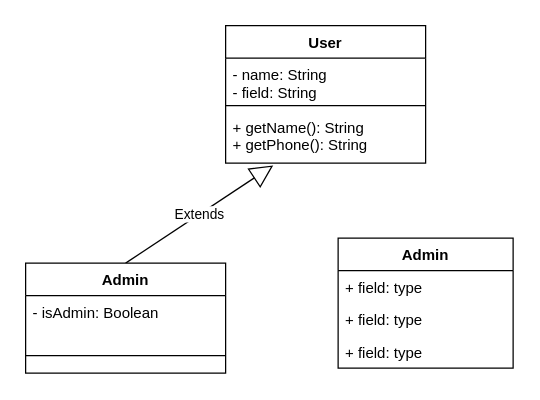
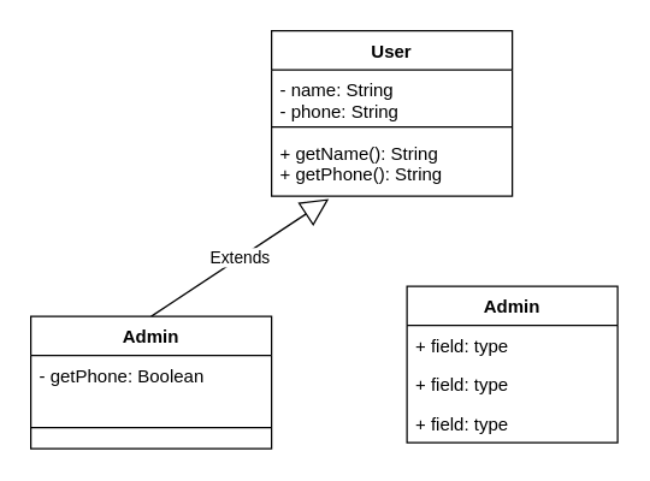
  <mxCell id="0" />
  <mxCell id="1" parent="0" />
  <mxCell id="2" value="User" style="swimlane;fontStyle=1;align=center;verticalAlign=top;childLayout=stackLayout;horizontal=1;startSize=26;horizontalStack=0;resizeParent=1;resizeParentMax=0;resizeLast=0;collapsible=1;marginBottom=0;" parent="1" vertex="1"><mxGeometry x="180" y="20" width="160" height="110" as="geometry"><mxRectangle x="200" y="120" width="100" height="26" as="alternateBounds" /></mxGeometry></mxCell>
- <mxCell id="3" value="- name: String&#10;- field: String" style="text;strokeColor=none;fillColor=none;align=left;verticalAlign=top;spacingLeft=4;spacingRight=4;overflow=hidden;rotatable=0;points=[[0,0.5],[1,0.5]];portConstraint=eastwest;" parent="2" vertex="1"><mxGeometry y="26" width="160" height="34" as="geometry" /></mxCell>
+ <mxCell id="3" value="- name: String&#10;- phone: String" style="text;strokeColor=none;fillColor=none;align=left;verticalAlign=top;spacingLeft=4;spacingRight=4;overflow=hidden;rotatable=0;points=[[0,0.5],[1,0.5]];portConstraint=eastwest;" parent="2" vertex="1"><mxGeometry y="26" width="160" height="34" as="geometry" /></mxCell>
  <mxCell id="4" value="" style="line;strokeWidth=1;fillColor=none;align=left;verticalAlign=middle;spacingTop=-1;spacingLeft=3;spacingRight=3;rotatable=0;labelPosition=right;points=[];portConstraint=eastwest;" parent="2" vertex="1"><mxGeometry y="60" width="160" height="8" as="geometry" /></mxCell>
  <mxCell id="5" value="+ getName(): String&#10;+ getPhone(): String" style="text;strokeColor=none;fillColor=none;align=left;verticalAlign=top;spacingLeft=4;spacingRight=4;overflow=hidden;rotatable=0;points=[[0,0.5],[1,0.5]];portConstraint=eastwest;" parent="2" vertex="1"><mxGeometry y="68" width="160" height="42" as="geometry" /></mxCell>
  <mxCell id="6" value="Extends" style="endArrow=block;endSize=16;endFill=0;html=1;entryX=0.238;entryY=1.043;entryDx=0;entryDy=0;entryPerimeter=0;exitX=0.5;exitY=0;exitDx=0;exitDy=0;" parent="1" source="7" target="5" edge="1"><mxGeometry width="160" relative="1" as="geometry"><mxPoint x="260" y="220" as="sourcePoint" /><mxPoint x="320" y="160" as="targetPoint" /></mxGeometry></mxCell>
  <mxCell id="7" value="Admin&#10;" style="swimlane;fontStyle=1;align=center;verticalAlign=top;childLayout=stackLayout;horizontal=1;startSize=26;horizontalStack=0;resizeParent=1;resizeParentMax=0;resizeLast=0;collapsible=1;marginBottom=0;" parent="1" vertex="1"><mxGeometry x="20" y="210" width="160" height="88" as="geometry"><mxRectangle x="200" y="120" width="100" height="26" as="alternateBounds" /></mxGeometry></mxCell>
- <mxCell id="8" value="- isAdmin: Boolean" style="text;strokeColor=none;fillColor=none;align=left;verticalAlign=top;spacingLeft=4;spacingRight=4;overflow=hidden;rotatable=0;points=[[0,0.5],[1,0.5]];portConstraint=eastwest;" parent="7" vertex="1"><mxGeometry y="26" width="160" height="34" as="geometry" /></mxCell>
+ <mxCell id="8" value="- getPhone: Boolean" style="text;strokeColor=none;fillColor=none;align=left;verticalAlign=top;spacingLeft=4;spacingRight=4;overflow=hidden;rotatable=0;points=[[0,0.5],[1,0.5]];portConstraint=eastwest;" parent="7" vertex="1"><mxGeometry y="26" width="160" height="34" as="geometry" /></mxCell>
  <mxCell id="9" value="" style="line;strokeWidth=1;fillColor=none;align=left;verticalAlign=middle;spacingTop=-1;spacingLeft=3;spacingRight=3;rotatable=0;labelPosition=right;points=[];portConstraint=eastwest;" parent="7" vertex="1"><mxGeometry y="60" width="160" height="28" as="geometry" /></mxCell>
  <mxCell id="10" value="Admin" style="swimlane;fontStyle=1;childLayout=stackLayout;horizontal=1;startSize=26;fillColor=none;horizontalStack=0;resizeParent=1;resizeParentMax=0;resizeLast=0;collapsible=1;marginBottom=0;" vertex="1" parent="1"><mxGeometry x="270" y="190" width="140" height="104" as="geometry" /></mxCell>
  <mxCell id="11" value="+ field: type" style="text;strokeColor=none;fillColor=none;align=left;verticalAlign=top;spacingLeft=4;spacingRight=4;overflow=hidden;rotatable=0;points=[[0,0.5],[1,0.5]];portConstraint=eastwest;" vertex="1" parent="10"><mxGeometry y="26" width="140" height="26" as="geometry" /></mxCell>
  <mxCell id="12" value="+ field: type" style="text;strokeColor=none;fillColor=none;align=left;verticalAlign=top;spacingLeft=4;spacingRight=4;overflow=hidden;rotatable=0;points=[[0,0.5],[1,0.5]];portConstraint=eastwest;" vertex="1" parent="10"><mxGeometry y="52" width="140" height="26" as="geometry" /></mxCell>
  <mxCell id="13" value="+ field: type" style="text;strokeColor=none;fillColor=none;align=left;verticalAlign=top;spacingLeft=4;spacingRight=4;overflow=hidden;rotatable=0;points=[[0,0.5],[1,0.5]];portConstraint=eastwest;" vertex="1" parent="10"><mxGeometry y="78" width="140" height="26" as="geometry" /></mxCell>
